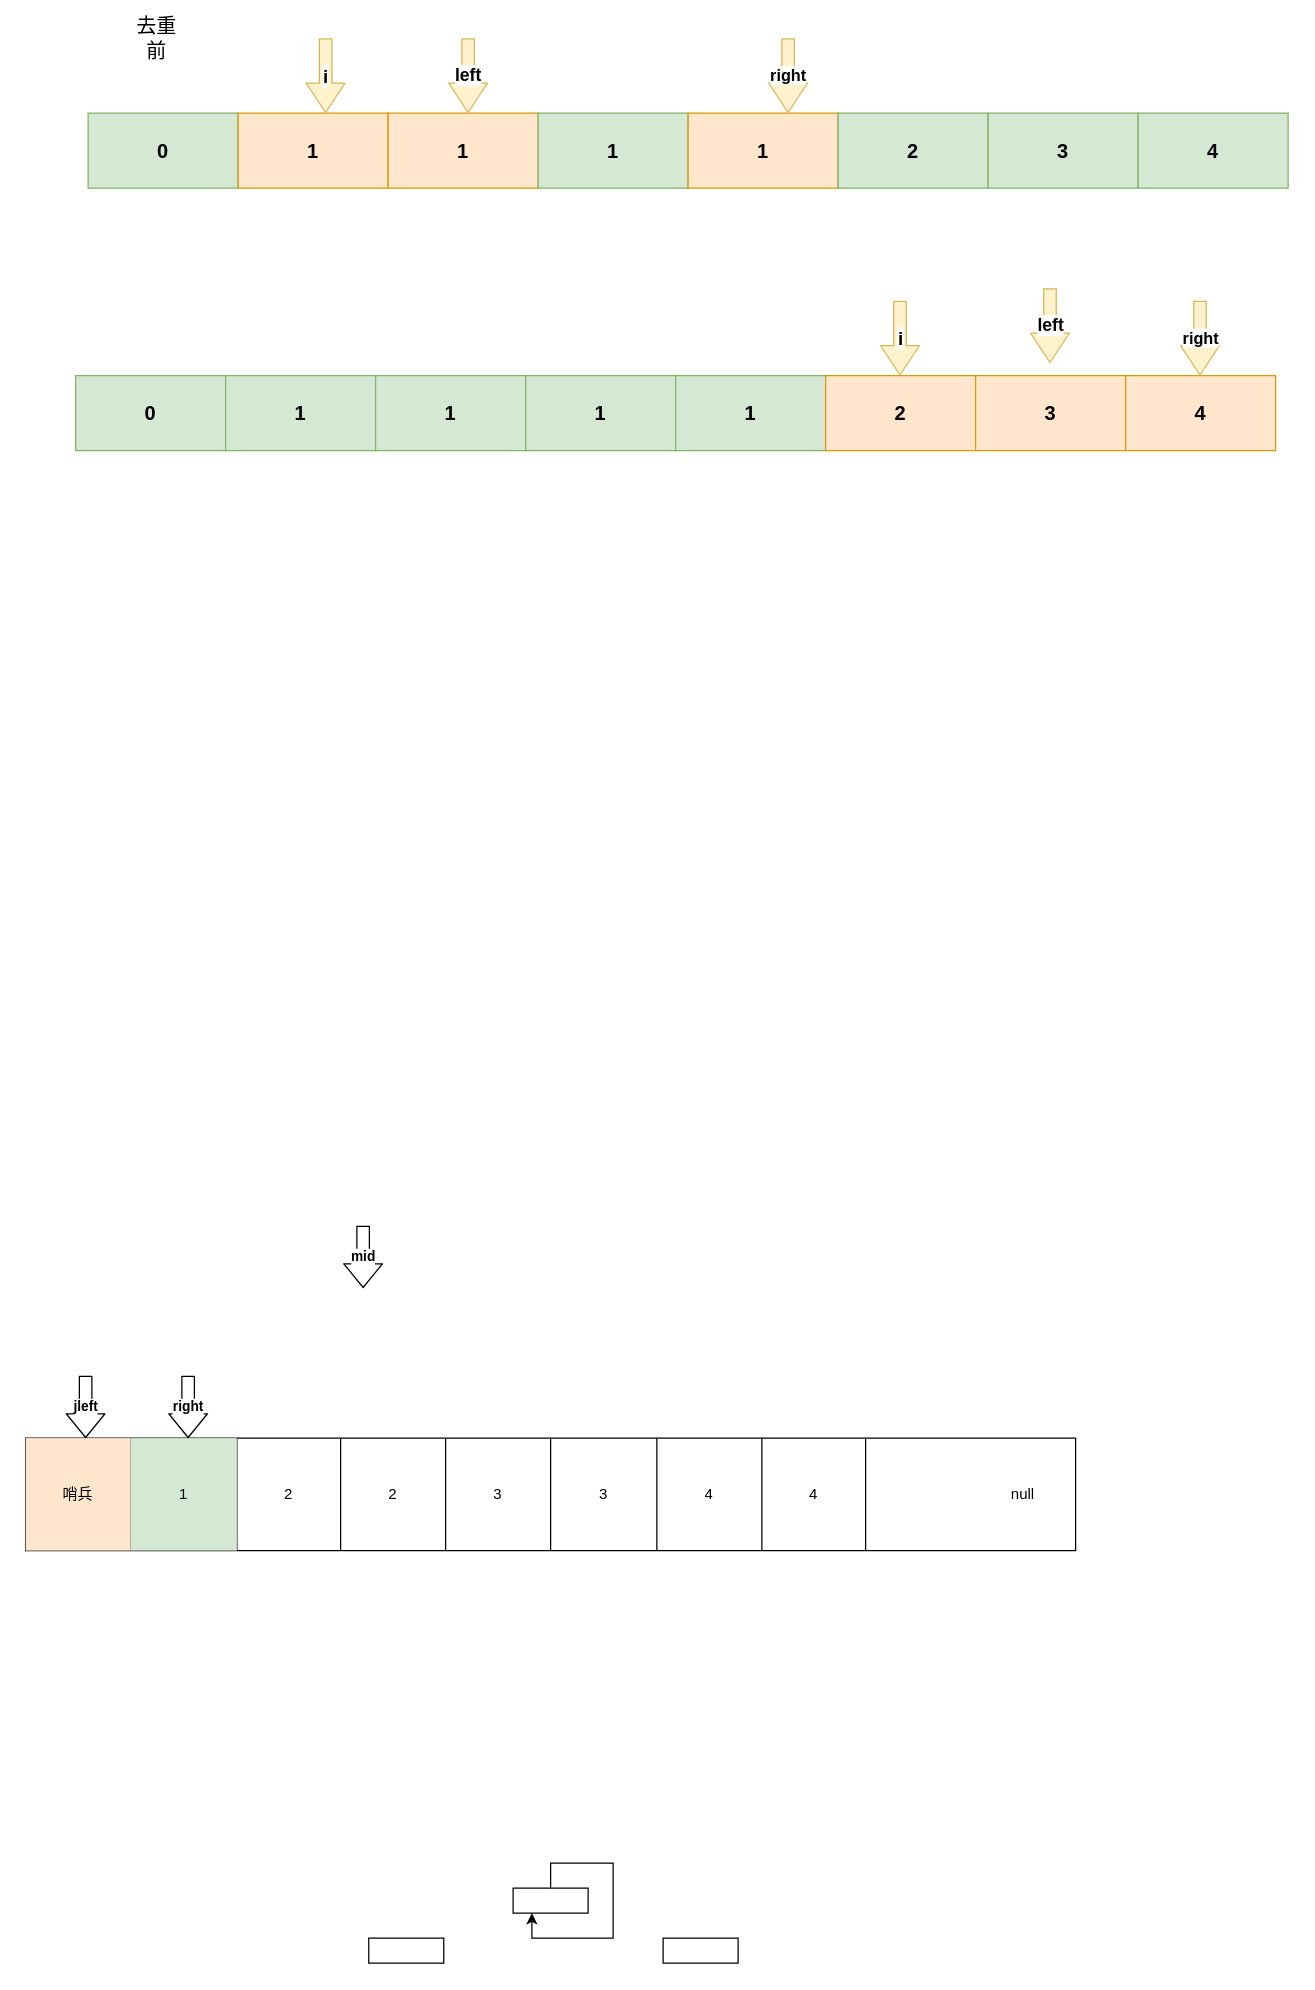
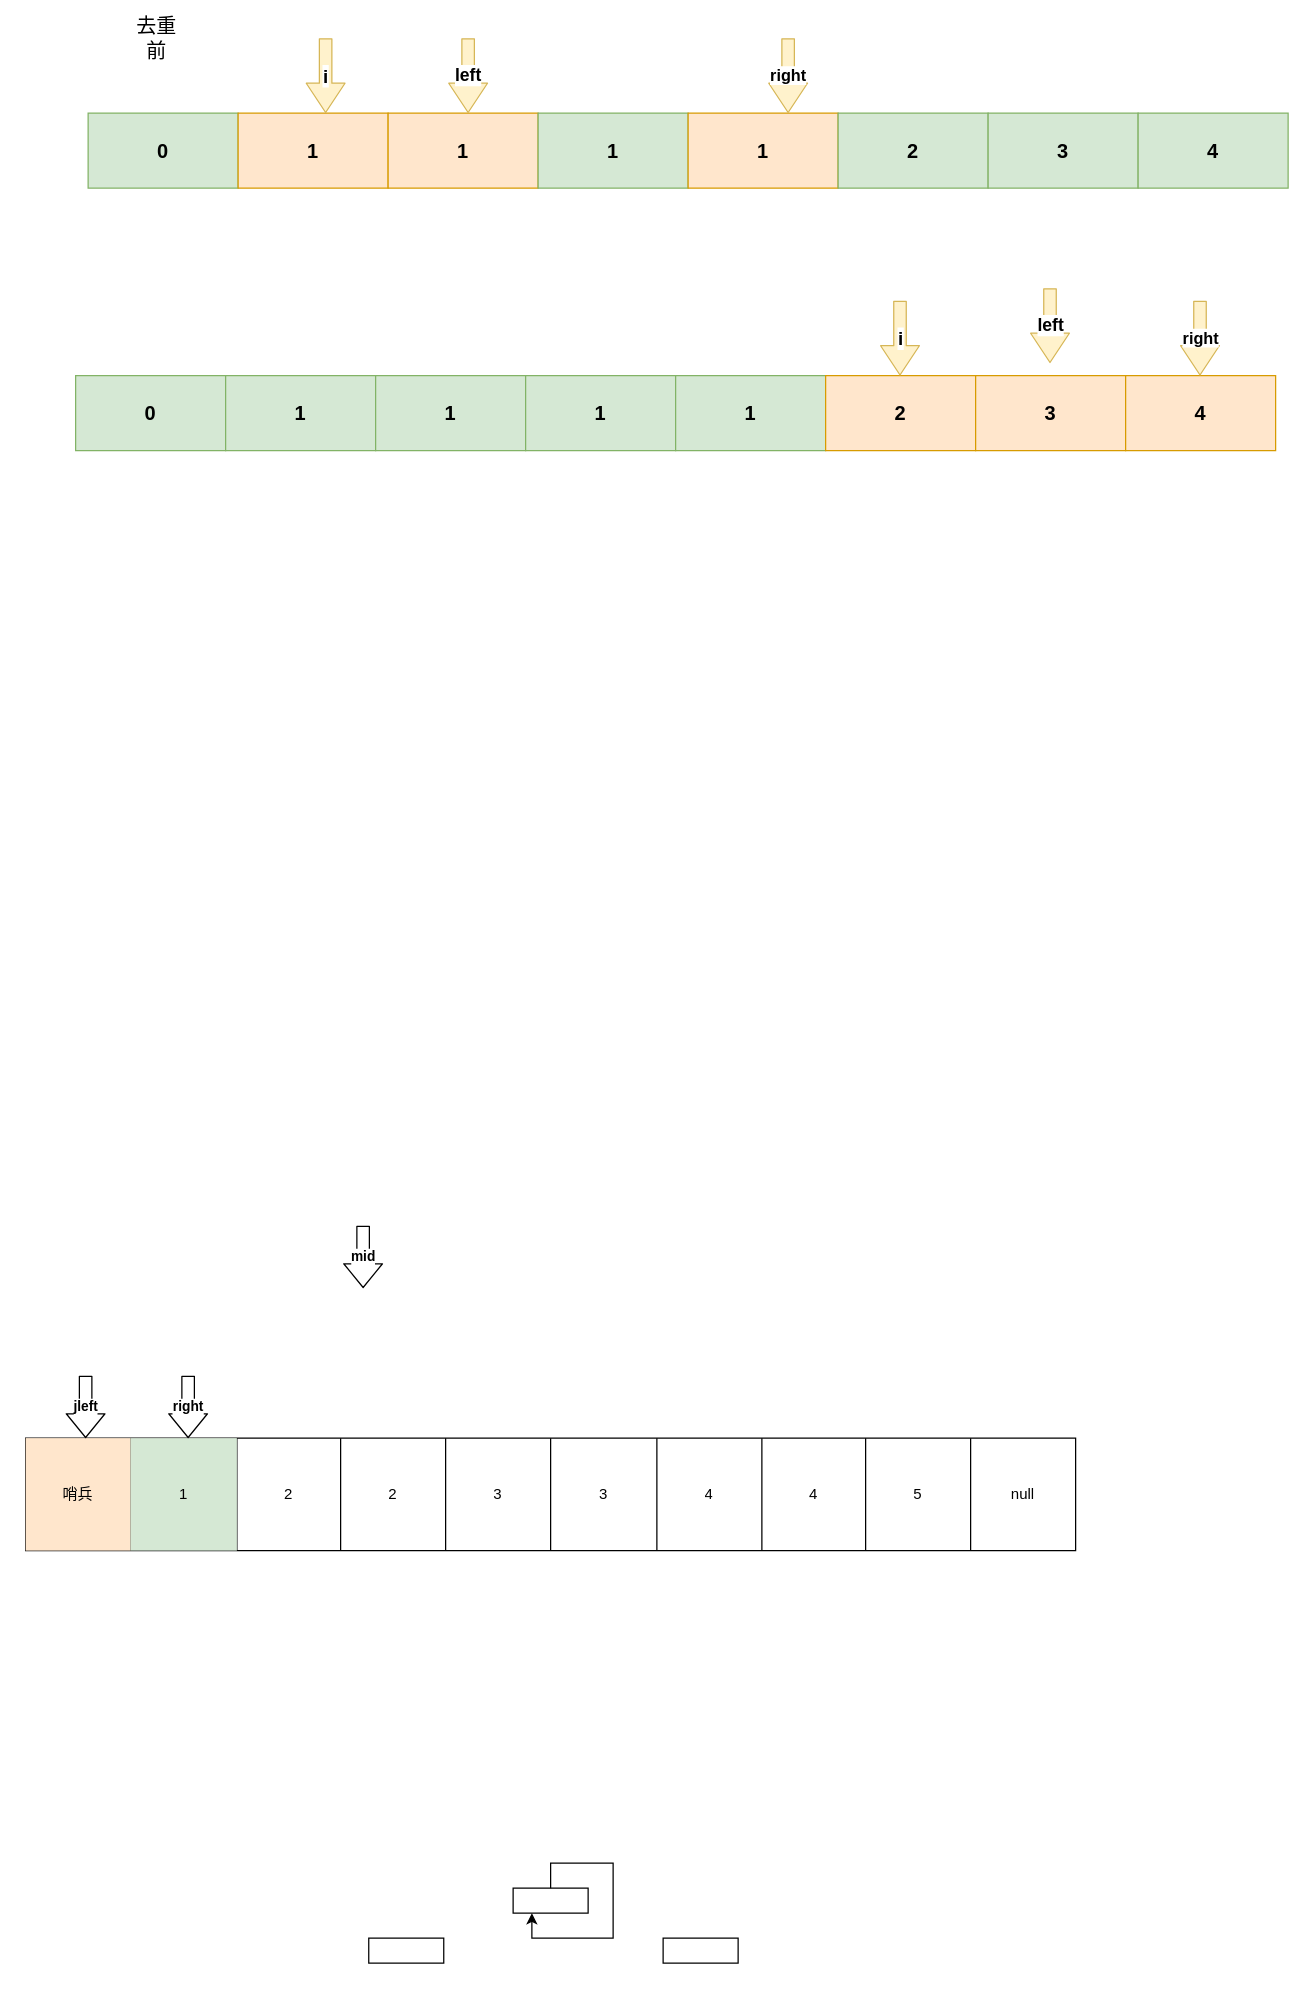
  <mxCell id="0" />
  <mxCell id="1" parent="0" />
  <mxCell id="2" value="0" style="rounded=0;whiteSpace=wrap;html=1;fontStyle=1;fontSize=16;fillColor=#d5e8d4;strokeColor=#82b366;" parent="1" vertex="1"><mxGeometry x="70" y="90" width="120" height="60" as="geometry" /></mxCell>
  <mxCell id="3" value="1" style="rounded=0;whiteSpace=wrap;html=1;fontStyle=1;fontSize=16;fillColor=#ffe6cc;strokeColor=#d79b00;" parent="1" vertex="1"><mxGeometry x="190" y="90" width="120" height="60" as="geometry" /></mxCell>
  <mxCell id="4" value="1" style="rounded=0;whiteSpace=wrap;html=1;fontStyle=1;fontSize=16;fillColor=#ffe6cc;strokeColor=#d79b00;" parent="1" vertex="1"><mxGeometry x="310" y="90" width="120" height="60" as="geometry" /></mxCell>
  <mxCell id="5" value="1" style="rounded=0;whiteSpace=wrap;html=1;fontStyle=1;fontSize=16;fillColor=#d5e8d4;strokeColor=#82b366;" parent="1" vertex="1"><mxGeometry x="430" y="90" width="120" height="60" as="geometry" /></mxCell>
  <mxCell id="6" value="1" style="rounded=0;whiteSpace=wrap;html=1;fontStyle=1;fontSize=16;fillColor=#ffe6cc;strokeColor=#d79b00;" parent="1" vertex="1"><mxGeometry x="550" y="90" width="120" height="60" as="geometry" /></mxCell>
  <mxCell id="7" value="2" style="rounded=0;whiteSpace=wrap;html=1;fontStyle=1;fontSize=16;fillColor=#d5e8d4;strokeColor=#82b366;" parent="1" vertex="1"><mxGeometry x="670" y="90" width="120" height="60" as="geometry" /></mxCell>
  <mxCell id="8" value="3" style="rounded=0;whiteSpace=wrap;html=1;fontStyle=1;fontSize=16;fillColor=#d5e8d4;strokeColor=#82b366;" parent="1" vertex="1"><mxGeometry x="790" y="90" width="120" height="60" as="geometry" /></mxCell>
  <mxCell id="9" value="4" style="rounded=0;whiteSpace=wrap;html=1;fontStyle=1;fontSize=16;fillColor=#d5e8d4;strokeColor=#82b366;" parent="1" vertex="1"><mxGeometry x="910" y="90" width="120" height="60" as="geometry" /></mxCell>
  <mxCell id="10" value="i" style="shape=flexArrow;endArrow=classic;html=1;fillColor=#fff2cc;strokeColor=#d6b656;width=10;endSize=7.47;fontStyle=1;fontSize=15;" parent="1" edge="1"><mxGeometry width="50" height="50" relative="1" as="geometry"><mxPoint x="260" y="30" as="sourcePoint" /><mxPoint x="260" y="90" as="targetPoint" /></mxGeometry></mxCell>
  <mxCell id="11" value="left" style="shape=flexArrow;endArrow=classic;html=1;fillColor=#fff2cc;strokeColor=#d6b656;width=10;endSize=7.47;fontStyle=1;fontSize=14;" parent="1" edge="1"><mxGeometry width="50" height="50" relative="1" as="geometry"><mxPoint x="374" y="30" as="sourcePoint" /><mxPoint x="374" y="90" as="targetPoint" /></mxGeometry></mxCell>
  <mxCell id="12" value="right" style="shape=flexArrow;endArrow=classic;html=1;fillColor=#fff2cc;strokeColor=#d6b656;width=10;endSize=7.47;fontStyle=1;fontSize=13;" parent="1" edge="1"><mxGeometry width="50" height="50" relative="1" as="geometry"><mxPoint x="630" y="30" as="sourcePoint" /><mxPoint x="630" y="90" as="targetPoint" /></mxGeometry></mxCell>
  <mxCell id="13" value="0" style="rounded=0;whiteSpace=wrap;html=1;fontStyle=1;fontSize=16;fillColor=#d5e8d4;strokeColor=#82b366;" parent="1" vertex="1"><mxGeometry x="60" y="300" width="120" height="60" as="geometry" /></mxCell>
  <mxCell id="14" value="1" style="rounded=0;whiteSpace=wrap;html=1;fontStyle=1;fontSize=16;fillColor=#d5e8d4;strokeColor=#82b366;" parent="1" vertex="1"><mxGeometry x="180" y="300" width="120" height="60" as="geometry" /></mxCell>
  <mxCell id="15" value="1" style="rounded=0;whiteSpace=wrap;html=1;fontStyle=1;fontSize=16;fillColor=#d5e8d4;strokeColor=#82b366;" parent="1" vertex="1"><mxGeometry x="300" y="300" width="120" height="60" as="geometry" /></mxCell>
  <mxCell id="16" value="1" style="rounded=0;whiteSpace=wrap;html=1;fontStyle=1;fontSize=16;fillColor=#d5e8d4;strokeColor=#82b366;" parent="1" vertex="1"><mxGeometry x="420" y="300" width="120" height="60" as="geometry" /></mxCell>
  <mxCell id="17" value="1" style="rounded=0;whiteSpace=wrap;html=1;fontStyle=1;fontSize=16;fillColor=#d5e8d4;strokeColor=#82b366;" parent="1" vertex="1"><mxGeometry x="540" y="300" width="120" height="60" as="geometry" /></mxCell>
  <mxCell id="18" value="2" style="rounded=0;whiteSpace=wrap;html=1;fontStyle=1;fontSize=16;fillColor=#ffe6cc;strokeColor=#d79b00;" parent="1" vertex="1"><mxGeometry x="660" y="300" width="120" height="60" as="geometry" /></mxCell>
  <mxCell id="19" value="3" style="rounded=0;whiteSpace=wrap;html=1;fontStyle=1;fontSize=16;fillColor=#ffe6cc;strokeColor=#d79b00;" parent="1" vertex="1"><mxGeometry x="780" y="300" width="120" height="60" as="geometry" /></mxCell>
  <mxCell id="20" value="4" style="rounded=0;whiteSpace=wrap;html=1;fontStyle=1;fontSize=16;fillColor=#ffe6cc;strokeColor=#d79b00;" parent="1" vertex="1"><mxGeometry x="900" y="300" width="120" height="60" as="geometry" /></mxCell>
  <mxCell id="21" value="i" style="shape=flexArrow;endArrow=classic;html=1;fillColor=#fff2cc;strokeColor=#d6b656;width=10;endSize=7.47;fontStyle=1;fontSize=15;" parent="1" edge="1"><mxGeometry width="50" height="50" relative="1" as="geometry"><mxPoint x="719.5" y="240" as="sourcePoint" /><mxPoint x="719.5" y="300" as="targetPoint" /></mxGeometry></mxCell>
  <mxCell id="22" value="left" style="shape=flexArrow;endArrow=classic;html=1;fillColor=#fff2cc;strokeColor=#d6b656;width=10;endSize=7.47;fontStyle=1;fontSize=14;" parent="1" edge="1"><mxGeometry width="50" height="50" relative="1" as="geometry"><mxPoint x="839.5" y="230" as="sourcePoint" /><mxPoint x="839.5" y="290" as="targetPoint" /></mxGeometry></mxCell>
  <mxCell id="23" value="right" style="shape=flexArrow;endArrow=classic;html=1;fillColor=#fff2cc;strokeColor=#d6b656;width=10;endSize=7.47;fontStyle=1;fontSize=13;" parent="1" edge="1"><mxGeometry width="50" height="50" relative="1" as="geometry"><mxPoint x="959.5" y="240" as="sourcePoint" /><mxPoint x="959.5" y="300" as="targetPoint" /></mxGeometry></mxCell>
  <mxCell id="24" value="去重前" style="text;html=1;strokeColor=none;fillColor=none;align=center;verticalAlign=middle;whiteSpace=wrap;rounded=0;fontSize=16;" parent="1" vertex="1"><mxGeometry x="105" y="20" width="40" height="20" as="geometry" /></mxCell>
  <mxCell id="25" value="" style="shape=table;html=1;whiteSpace=wrap;startSize=0;container=1;collapsible=0;childLayout=tableLayout;" parent="1" vertex="1"><mxGeometry x="20" y="1150" width="840" height="90" as="geometry" /></mxCell>
  <mxCell id="26" value="" style="shape=partialRectangle;html=1;whiteSpace=wrap;collapsible=0;dropTarget=0;pointerEvents=0;fillColor=none;top=0;left=0;bottom=0;right=0;points=[[0,0.5],[1,0.5]];portConstraint=eastwest;" parent="25" vertex="1"><mxGeometry width="840" height="90" as="geometry" /></mxCell>
  <mxCell id="27" value="哨兵" style="shape=partialRectangle;html=1;whiteSpace=wrap;connectable=0;overflow=hidden;fillColor=#ffe6cc;top=0;left=0;bottom=0;right=0;strokeColor=#d79b00;" parent="26" vertex="1"><mxGeometry width="84" height="90" as="geometry" /></mxCell>
  <mxCell id="28" value="1" style="shape=partialRectangle;html=1;whiteSpace=wrap;connectable=0;overflow=hidden;fillColor=#d5e8d4;top=0;left=0;bottom=0;right=0;strokeColor=#82b366;" parent="26" vertex="1"><mxGeometry x="84" width="85" height="90" as="geometry" /></mxCell>
  <mxCell id="29" value="2" style="shape=partialRectangle;html=1;whiteSpace=wrap;connectable=0;overflow=hidden;fillColor=none;top=0;left=0;bottom=0;right=0;" parent="26" vertex="1"><mxGeometry x="169" width="83" height="90" as="geometry" /></mxCell>
  <mxCell id="30" value="2" style="shape=partialRectangle;html=1;whiteSpace=wrap;connectable=0;overflow=hidden;fillColor=none;top=0;left=0;bottom=0;right=0;" parent="26" vertex="1"><mxGeometry x="252" width="84" height="90" as="geometry" /></mxCell>
  <mxCell id="31" value="3" style="shape=partialRectangle;html=1;whiteSpace=wrap;connectable=0;overflow=hidden;fillColor=none;top=0;left=0;bottom=0;right=0;" parent="26" vertex="1"><mxGeometry x="336" width="84" height="90" as="geometry" /></mxCell>
  <mxCell id="32" value="3" style="shape=partialRectangle;html=1;whiteSpace=wrap;connectable=0;overflow=hidden;fillColor=none;top=0;left=0;bottom=0;right=0;" parent="26" vertex="1"><mxGeometry x="420" width="85" height="90" as="geometry" /></mxCell>
  <mxCell id="33" value="4" style="shape=partialRectangle;html=1;whiteSpace=wrap;connectable=0;overflow=hidden;fillColor=none;top=0;left=0;bottom=0;right=0;" parent="26" vertex="1"><mxGeometry x="505" width="84" height="90" as="geometry" /></mxCell>
  <mxCell id="34" value="4" style="shape=partialRectangle;html=1;whiteSpace=wrap;connectable=0;overflow=hidden;fillColor=none;top=0;left=0;bottom=0;right=0;" parent="26" vertex="1"><mxGeometry x="589" width="83" height="90" as="geometry" /></mxCell>
+ <mxCell id="35" value="5" style="shape=partialRectangle;html=1;whiteSpace=wrap;connectable=0;overflow=hidden;fillColor=none;top=0;left=0;bottom=0;right=0;" parent="26" vertex="1"><mxGeometry x="672" width="84" height="90" as="geometry" /></mxCell>
  <mxCell id="36" value="null" style="shape=partialRectangle;html=1;whiteSpace=wrap;connectable=0;overflow=hidden;fillColor=none;top=0;left=0;bottom=0;right=0;" parent="26" vertex="1"><mxGeometry x="756" width="84" height="90" as="geometry" /></mxCell>
  <mxCell id="37" value="jleft" style="shape=flexArrow;endArrow=classic;html=1;fontStyle=1" parent="1" edge="1"><mxGeometry width="50" height="50" relative="1" as="geometry"><mxPoint x="68" y="1100" as="sourcePoint" /><mxPoint x="68" y="1150" as="targetPoint" /></mxGeometry></mxCell>
  <mxCell id="38" value="&lt;b&gt;mid&lt;/b&gt;" style="shape=flexArrow;endArrow=classic;html=1;" parent="1" edge="1"><mxGeometry width="50" height="50" relative="1" as="geometry"><mxPoint x="290" y="980" as="sourcePoint" /><mxPoint x="290" y="1030" as="targetPoint" /></mxGeometry></mxCell>
  <mxCell id="39" value="right" style="shape=flexArrow;endArrow=classic;html=1;fontStyle=1" parent="1" edge="1"><mxGeometry width="50" height="50" relative="1" as="geometry"><mxPoint x="150" y="1100" as="sourcePoint" /><mxPoint x="150" y="1150" as="targetPoint" /></mxGeometry></mxCell>
  <mxCell id="40" value="" style="rounded=0;whiteSpace=wrap;html=1;" vertex="1" parent="1"><mxGeometry x="410" y="1510" width="60" height="20" as="geometry" /></mxCell>
  <mxCell id="41" value="" style="rounded=0;whiteSpace=wrap;html=1;" vertex="1" parent="1"><mxGeometry x="294.5" y="1550" width="60" height="20" as="geometry" /></mxCell>
  <mxCell id="42" value="" style="rounded=0;whiteSpace=wrap;html=1;" vertex="1" parent="1"><mxGeometry x="530" y="1550" width="60" height="20" as="geometry" /></mxCell>
  <mxCell id="43" style="edgeStyle=orthogonalEdgeStyle;rounded=0;orthogonalLoop=1;jettySize=auto;html=1;entryX=0.25;entryY=1;entryDx=0;entryDy=0;" edge="1" parent="1" source="40" target="40"><mxGeometry relative="1" as="geometry" /></mxCell>
